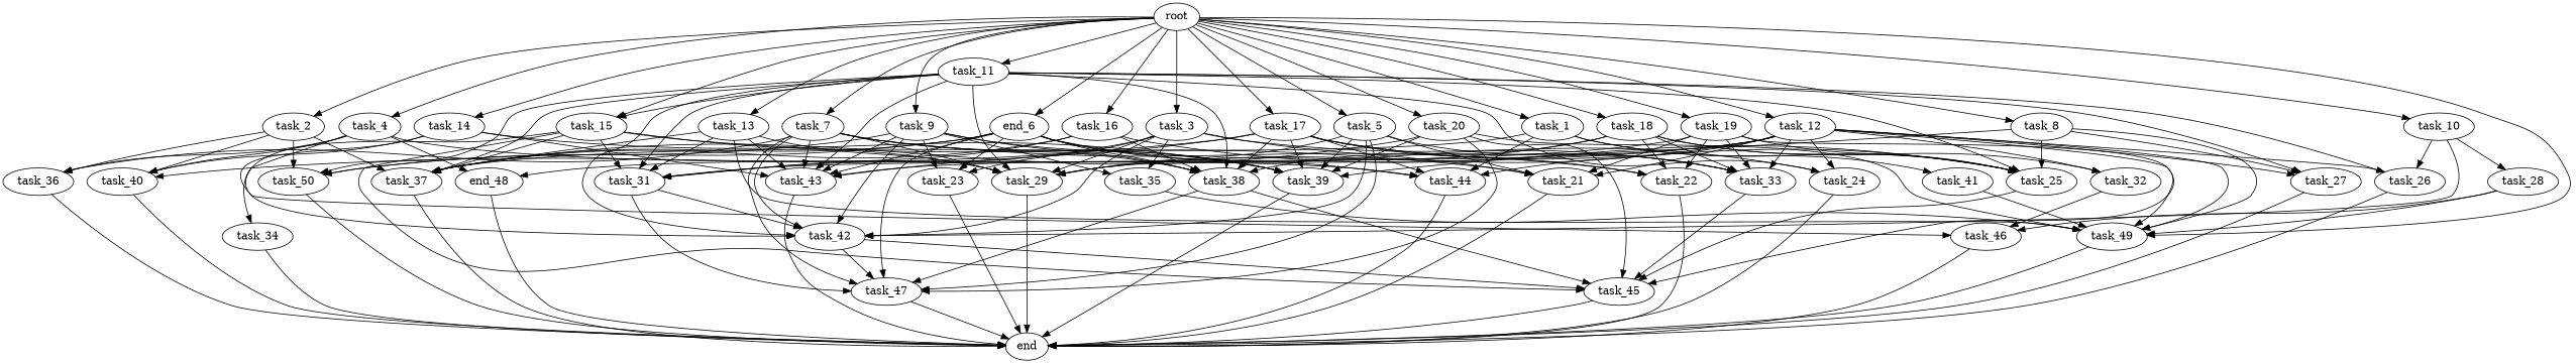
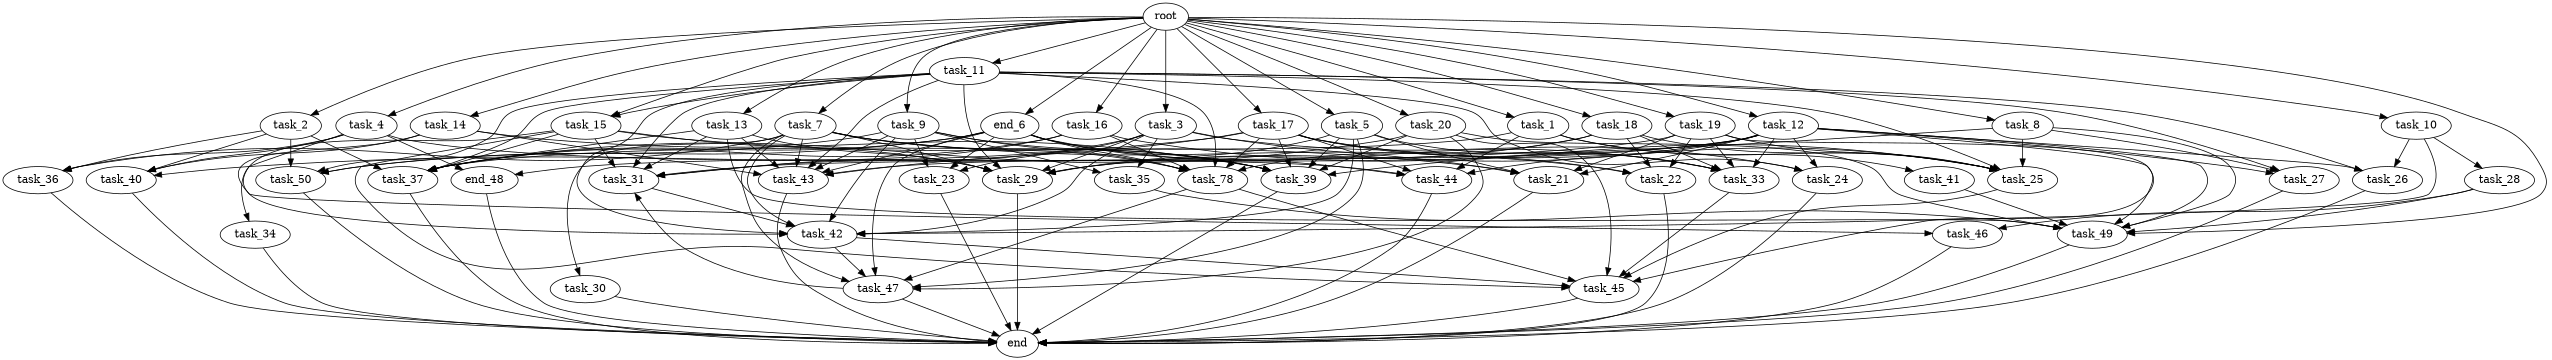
  digraph {
    fontname="DejaVu Serif"
    node [fontname="DejaVu Serif"]
    edge [fontname="DejaVu Serif"]
    root
    task_1
    task_2
    task_3
    task_4
    task_5
    n7 [label=end_6]
    task_7
    task_8
    task_9
    task_10
    task_11
    task_12
    task_13
    task_14
    task_15
    task_16
    task_17
    task_18
    task_19
    task_20
    task_49
    task_25
    task_37
    task_41
    task_44
    task_36
    task_40
    task_50
    task_21
    task_23
    task_24
    task_29
    task_31
    task_35
    task_42
    task_46
    n38 [label=end_48]
    task_33
    task_39
    task_47
-   task_38
+   task_38 [label=task_78]
    task_43
    task_22
+   task_30
    task_27
    task_26
    task_28
-   task_32
    task_45
    task_34
    end
    root -> task_1
    root -> task_2
    root -> task_3
    root -> task_4
    root -> task_5
    root -> n7
    root -> task_7
    root -> task_8
    root -> task_9
    root -> task_10
    root -> task_11
    root -> task_12
    root -> task_13
    root -> task_14
    root -> task_15
    root -> task_16
    root -> task_17
    root -> task_18
    root -> task_19
    root -> task_20
    root -> task_49
    task_1 -> task_25
    task_1 -> task_37
    task_1 -> task_41
    task_1 -> task_44
    task_2 -> task_37
    task_2 -> task_36
    task_2 -> task_40
    task_2 -> task_50
    task_3 -> task_21
    task_3 -> task_23
    task_3 -> task_24
    task_3 -> task_29
    task_3 -> task_31
    task_3 -> task_35
    task_3 -> task_42
    task_4 -> task_44
    task_4 -> task_36
    task_4 -> task_40
    task_4 -> task_46
    task_4 -> n38
    task_5 -> task_21
    task_5 -> task_29
    task_5 -> task_42
    task_5 -> task_33
    task_5 -> task_39
    task_5 -> task_47
    n7 -> task_37
    n7 -> task_44
    n7 -> task_50
    n7 -> task_23
    n7 -> task_33
    n7 -> task_39
    n7 -> task_47
    n7 -> task_38
    n7 -> task_43
    task_7 -> task_36
    task_7 -> task_29
    task_7 -> task_42
    task_7 -> task_39
    task_7 -> task_47
    task_7 -> task_38
    task_7 -> task_43
    task_7 -> task_22
+   task_7 -> task_30
    task_8 -> task_49
    task_8 -> task_25
    task_8 -> task_39
    task_8 -> task_27
    task_9 -> task_50
    task_9 -> task_23
    task_9 -> task_35
    task_9 -> task_42
    task_9 -> task_39
    task_9 -> task_38
    task_9 -> task_43
    task_10 -> task_42
    task_10 -> task_26
    task_10 -> task_28
    task_11 -> task_15
    task_11 -> task_25
    task_11 -> task_37
    task_11 -> task_50
    task_11 -> task_24
    task_11 -> task_29
    task_11 -> task_31
    task_11 -> task_42
    task_11 -> task_38
    task_11 -> task_43
    task_11 -> task_27
    task_11 -> task_26
    task_12 -> task_49
    task_12 -> task_44
    task_12 -> task_21
    task_12 -> task_24
    task_12 -> task_29
    task_12 -> n38
    task_12 -> task_33
    task_12 -> task_43
    task_12 -> task_27
    task_12 -> task_26
-   task_12 -> task_32
    task_12 -> task_45
    task_13 -> task_49
    task_13 -> task_37
    task_13 -> task_29
    task_13 -> task_31
    task_13 -> task_43
    task_14 -> task_40
    task_14 -> task_42
    task_14 -> task_39
    task_14 -> task_43
    task_15 -> task_37
    task_15 -> task_21
    task_15 -> task_29
    task_15 -> task_31
    task_15 -> task_45
    task_15 -> task_34
    task_16 -> task_25
    task_16 -> task_37
    task_16 -> task_31
    task_16 -> task_38
    task_17 -> task_25
    task_17 -> task_44
    task_17 -> task_40
    task_17 -> task_33
    task_17 -> task_39
    task_17 -> task_38
    task_17 -> task_43
    task_17 -> task_22
    task_18 -> task_25
    task_18 -> task_29
    task_18 -> task_33
    task_18 -> task_38
    task_18 -> task_22
-   task_18 -> task_32
    task_19 -> task_49
    task_19 -> task_25
    task_19 -> task_21
    task_19 -> task_31
    task_19 -> task_33
    task_19 -> task_22
    task_20 -> task_49
    task_20 -> task_37
    task_20 -> task_39
    task_20 -> task_47
    task_20 -> task_45
    task_49 -> end
    task_25 -> task_45
    task_37 -> end
    task_41 -> task_49
    task_44 -> end
    task_36 -> end
    task_40 -> end
    task_50 -> end
    task_21 -> end
    task_23 -> end
    task_24 -> end
    task_29 -> end
    task_31 -> task_42
-   task_31 -> task_47
+   task_47 -> task_31
    task_35 -> task_49
    task_42 -> task_47
    task_42 -> task_45
    task_46 -> end
    n38 -> end
    task_33 -> task_45
    task_39 -> end
    task_47 -> end
    task_38 -> task_47
    task_38 -> task_45
    task_43 -> end
    task_22 -> end
+   task_30 -> end
    task_27 -> end
    task_26 -> end
    task_28 -> task_49
    task_28 -> task_46
-   task_32 -> task_46
    task_45 -> end
    task_34 -> end
  }
